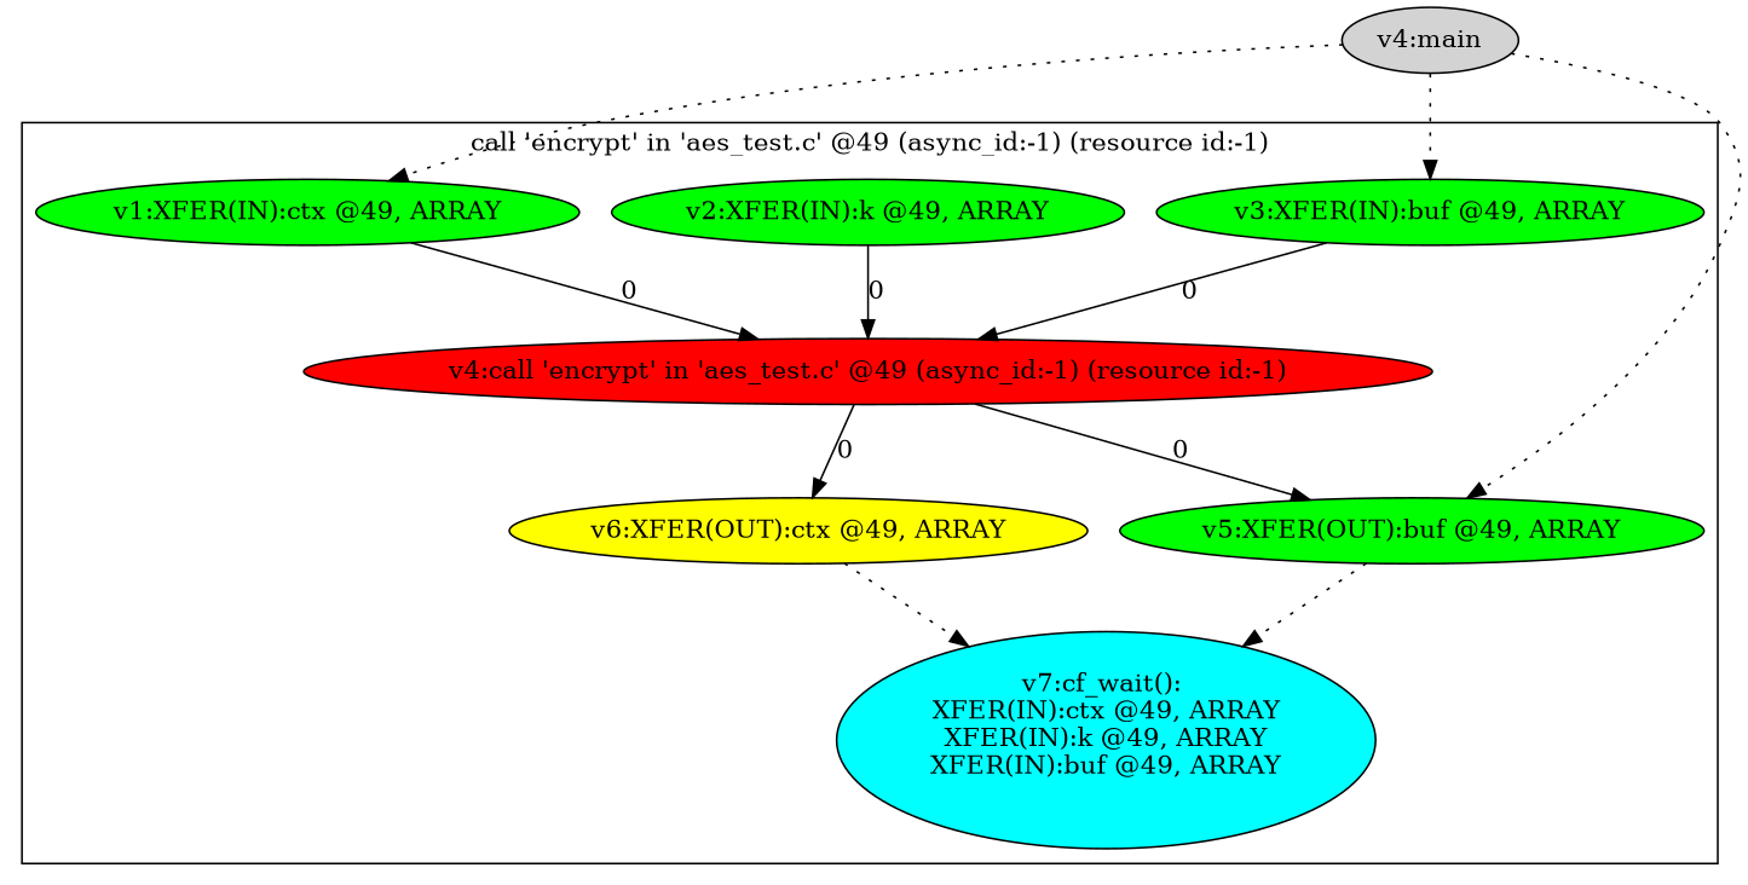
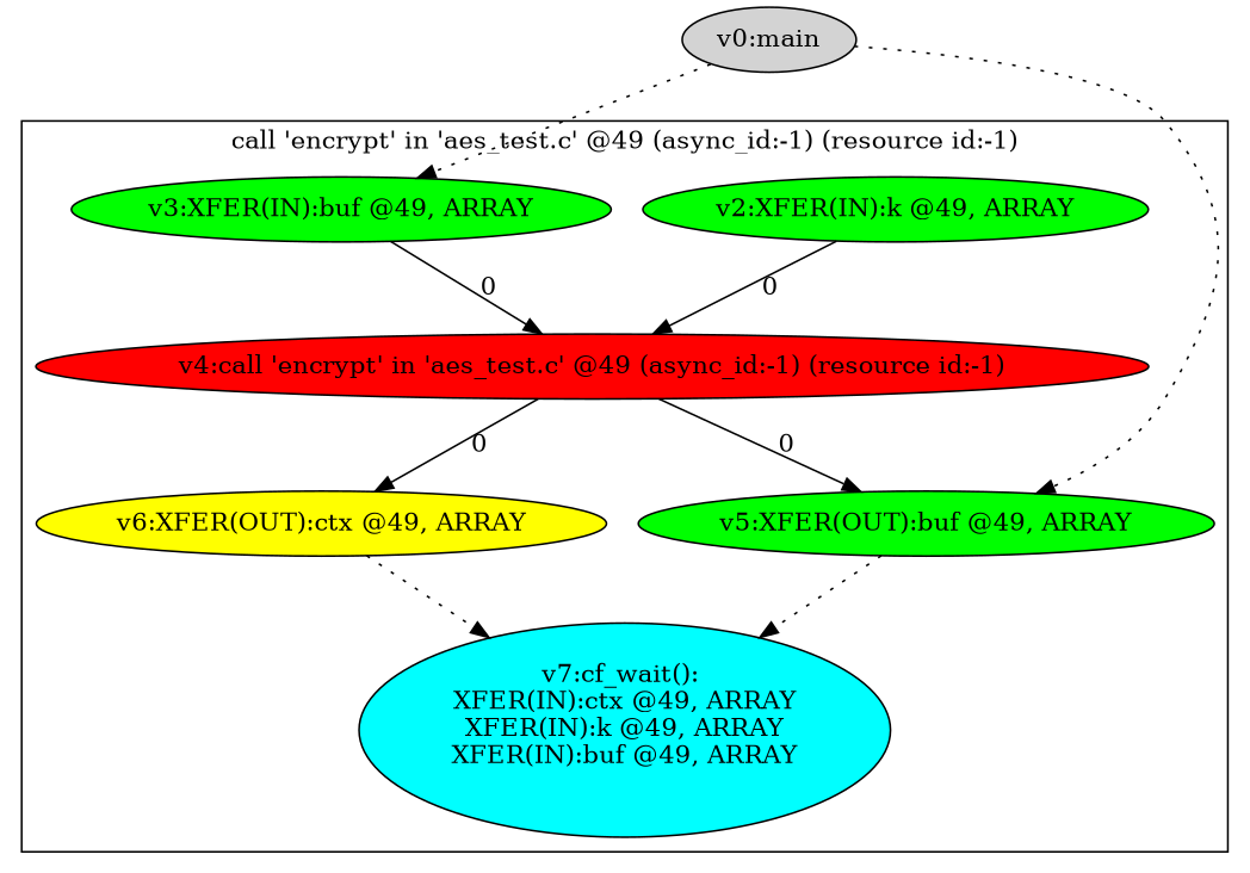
  digraph {
    node [fillcolor=green style=filled]
-   n1 [label="v1:XFER(IN):ctx @49, ARRAY\n"]
    n2 [label="v2:XFER(IN):k @49, ARRAY\n"]
    n3 [label="v3:XFER(IN):buf @49, ARRAY\n"]
    n4 [fillcolor=red label="v4:call 'encrypt' in 'aes_test.c' @49 (async_id:-1) (resource id:-1)\n"]
    n5 [label="v5:XFER(OUT):buf @49, ARRAY\n"]
    n6 [fillcolor=yellow label="v6:XFER(OUT):ctx @49, ARRAY\n"]
    n7 [fillcolor=cyan label="v7:cf_wait(): \nXFER(IN):ctx @49, ARRAY\nXFER(IN):k @49, ARRAY\nXFER(IN):buf @49, ARRAY\n\n"]
-   n8 [label="v4:main" fillcolor=""]
+   n8 [label="v0:main" fillcolor=""]
    subgraph cluster_1 {
      label="call 'encrypt' in 'aes_test.c' @49 (async_id:-1) (resource id:-1)\n"
-     n1
      n2
      n3
      n4
      n5
      n6
      n7
    }
-   n1 -> n4 [label=0]
    n2 -> n4 [label=0]
    n3 -> n4 [label=0]
    n4 -> n5 [label=0]
    n4 -> n6 [label=0]
    n5 -> n7 [style=dotted]
    n6 -> n7 [style=dotted]
-   n8 -> n1 [style=dotted]
    n8 -> n3 [style=dotted]
    n8 -> n5 [style=dotted]
  }
